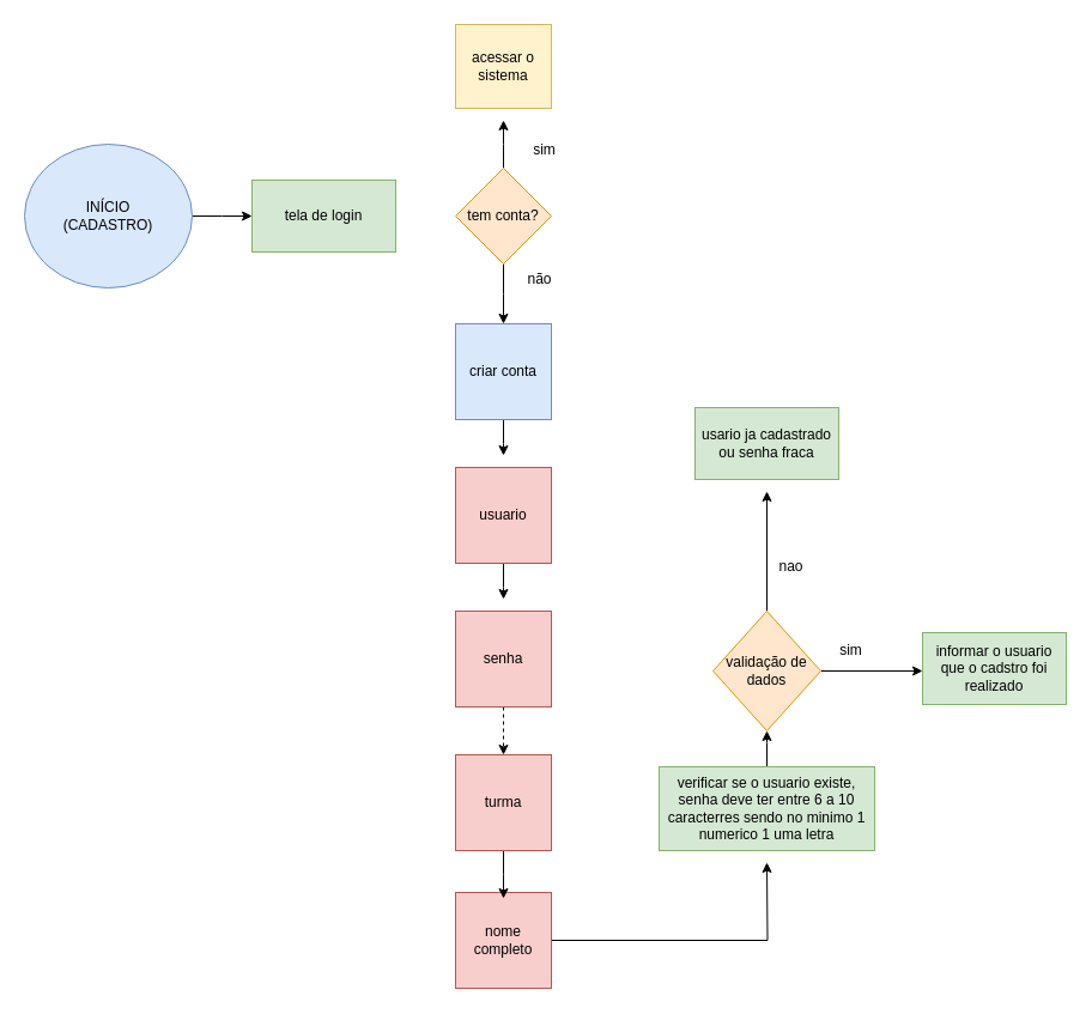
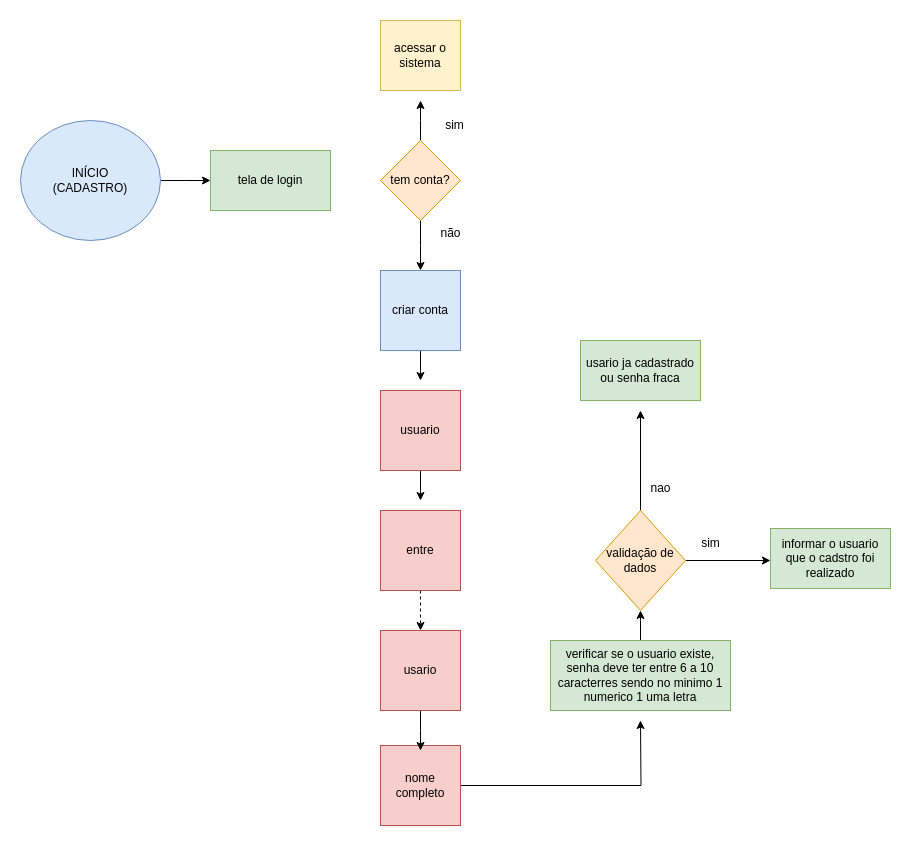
  <mxCell id="0" />
  <mxCell id="1" parent="0" />
  <mxCell id="2" style="edgeStyle=orthogonalEdgeStyle;rounded=0;orthogonalLoop=1;jettySize=auto;html=1;" parent="1" source="3" edge="1"><mxGeometry relative="1" as="geometry"><mxPoint x="210" y="180" as="targetPoint" /></mxGeometry></mxCell>
  <mxCell id="3" value="INÍCIO&lt;div&gt;(CADASTRO)&lt;/div&gt;" style="ellipse;whiteSpace=wrap;html=1;fillColor=#dae8fc;strokeColor=#6c8ebf;" parent="1" vertex="1"><mxGeometry x="20" y="120" width="140" height="120" as="geometry" /></mxCell>
  <mxCell id="4" style="edgeStyle=orthogonalEdgeStyle;rounded=0;orthogonalLoop=1;jettySize=auto;html=1;" parent="1" source="5" edge="1"><mxGeometry relative="1" as="geometry"><mxPoint x="640" y="720" as="targetPoint" /></mxGeometry></mxCell>
  <mxCell id="5" value="nome completo" style="whiteSpace=wrap;html=1;aspect=fixed;fillColor=#f8cecc;strokeColor=#b85450;" parent="1" vertex="1"><mxGeometry x="380" y="745" width="80" height="80" as="geometry" /></mxCell>
  <mxCell id="6" style="edgeStyle=orthogonalEdgeStyle;rounded=0;orthogonalLoop=1;jettySize=auto;html=1;" parent="1" source="7" edge="1"><mxGeometry relative="1" as="geometry"><mxPoint x="420" y="500" as="targetPoint" /></mxGeometry></mxCell>
  <mxCell id="7" value="usuario" style="whiteSpace=wrap;html=1;aspect=fixed;fillColor=#f8cecc;strokeColor=#b85450;" parent="1" vertex="1"><mxGeometry x="380" y="390" width="80" height="80" as="geometry" /></mxCell>
  <mxCell id="8" style="edgeStyle=orthogonalEdgeStyle;rounded=0;orthogonalLoop=1;jettySize=auto;html=1;entryX=0.5;entryY=0;entryDx=0;entryDy=0;dashed=1;" parent="1" source="9" target="11" edge="1"><mxGeometry relative="1" as="geometry" /></mxCell>
- <mxCell id="9" value="senha" style="whiteSpace=wrap;html=1;aspect=fixed;fillColor=#f8cecc;strokeColor=#b85450;" parent="1" vertex="1"><mxGeometry x="380" y="510" width="80" height="80" as="geometry" /></mxCell>
+ <mxCell id="9" value="entre" style="whiteSpace=wrap;html=1;aspect=fixed;fillColor=#f8cecc;strokeColor=#b85450;" parent="1" vertex="1"><mxGeometry x="380" y="510" width="80" height="80" as="geometry" /></mxCell>
  <mxCell id="10" style="edgeStyle=orthogonalEdgeStyle;rounded=0;orthogonalLoop=1;jettySize=auto;html=1;" parent="1" source="11" edge="1"><mxGeometry relative="1" as="geometry"><mxPoint x="420" y="750" as="targetPoint" /></mxGeometry></mxCell>
- <mxCell id="11" value="turma" style="whiteSpace=wrap;html=1;aspect=fixed;fillColor=#f8cecc;strokeColor=#b85450;" parent="1" vertex="1"><mxGeometry x="380" y="630" width="80" height="80" as="geometry" /></mxCell>
+ <mxCell id="11" value="usario" style="whiteSpace=wrap;html=1;aspect=fixed;fillColor=#f8cecc;strokeColor=#b85450;" parent="1" vertex="1"><mxGeometry x="380" y="630" width="80" height="80" as="geometry" /></mxCell>
  <mxCell id="12" style="edgeStyle=orthogonalEdgeStyle;rounded=0;orthogonalLoop=1;jettySize=auto;html=1;" parent="1" source="13" edge="1"><mxGeometry relative="1" as="geometry"><mxPoint x="640" y="610" as="targetPoint" /></mxGeometry></mxCell>
  <mxCell id="13" value="verificar se o usuario existe, senha deve ter entre 6 a 10 caracterres sendo no minimo 1 numerico 1 uma letra" style="rounded=0;whiteSpace=wrap;html=1;fillColor=#d5e8d4;strokeColor=#82b366;" parent="1" vertex="1"><mxGeometry x="550" y="640" width="180" height="70" as="geometry" /></mxCell>
  <mxCell id="14" value="usario ja cadastrado ou senha fraca" style="rounded=0;whiteSpace=wrap;html=1;fillColor=#d5e8d4;strokeColor=#82b366;" parent="1" vertex="1"><mxGeometry x="580" y="340" width="120" height="60" as="geometry" /></mxCell>
  <mxCell id="15" style="edgeStyle=orthogonalEdgeStyle;rounded=0;orthogonalLoop=1;jettySize=auto;html=1;" parent="1" source="17" edge="1"><mxGeometry relative="1" as="geometry"><mxPoint x="640" y="410" as="targetPoint" /></mxGeometry></mxCell>
  <mxCell id="16" style="edgeStyle=orthogonalEdgeStyle;rounded=0;orthogonalLoop=1;jettySize=auto;html=1;exitX=1;exitY=0.5;exitDx=0;exitDy=0;" parent="1" source="17" edge="1"><mxGeometry relative="1" as="geometry"><mxPoint x="770" y="560" as="targetPoint" /></mxGeometry></mxCell>
  <mxCell id="17" value="validação de&lt;div&gt;dados&lt;/div&gt;" style="rhombus;whiteSpace=wrap;html=1;fillColor=#ffe6cc;strokeColor=#d79b00;" parent="1" vertex="1"><mxGeometry x="595" y="510" width="90" height="100" as="geometry" /></mxCell>
  <mxCell id="18" value="tela de login" style="rounded=0;whiteSpace=wrap;html=1;fillColor=#d5e8d4;strokeColor=#82b366;" parent="1" vertex="1"><mxGeometry x="210" y="150" width="120" height="60" as="geometry" /></mxCell>
  <mxCell id="19" style="edgeStyle=orthogonalEdgeStyle;rounded=0;orthogonalLoop=1;jettySize=auto;html=1;exitX=0.5;exitY=1;exitDx=0;exitDy=0;" parent="1" source="21" edge="1"><mxGeometry relative="1" as="geometry"><mxPoint x="420" y="270" as="targetPoint" /></mxGeometry></mxCell>
  <mxCell id="20" style="edgeStyle=orthogonalEdgeStyle;rounded=0;orthogonalLoop=1;jettySize=auto;html=1;exitX=0.5;exitY=0;exitDx=0;exitDy=0;" parent="1" source="21" edge="1"><mxGeometry relative="1" as="geometry"><mxPoint x="420" y="100" as="targetPoint" /></mxGeometry></mxCell>
  <mxCell id="21" value="tem conta?" style="rhombus;whiteSpace=wrap;html=1;fillColor=#ffe6cc;strokeColor=#d79b00;" parent="1" vertex="1"><mxGeometry x="380" y="140" width="80" height="80" as="geometry" /></mxCell>
  <mxCell id="22" value="sim" style="text;html=1;align=center;verticalAlign=middle;resizable=0;points=[];autosize=1;strokeColor=none;fillColor=none;" parent="1" vertex="1"><mxGeometry x="434" y="110" width="40" height="30" as="geometry" /></mxCell>
  <mxCell id="23" value="não" style="text;html=1;align=center;verticalAlign=middle;resizable=0;points=[];autosize=1;strokeColor=none;fillColor=none;" parent="1" vertex="1"><mxGeometry x="430" y="218" width="40" height="30" as="geometry" /></mxCell>
  <mxCell id="24" style="edgeStyle=orthogonalEdgeStyle;rounded=0;orthogonalLoop=1;jettySize=auto;html=1;" parent="1" source="25" edge="1"><mxGeometry relative="1" as="geometry"><mxPoint x="420" y="380" as="targetPoint" /></mxGeometry></mxCell>
  <mxCell id="25" value="criar conta" style="whiteSpace=wrap;html=1;aspect=fixed;fillColor=#dae8fc;strokeColor=#6c8ebf;" parent="1" vertex="1"><mxGeometry x="380" y="270" width="80" height="80" as="geometry" /></mxCell>
  <mxCell id="26" value="acessar o sistema" style="whiteSpace=wrap;html=1;fillColor=#fff2cc;strokeColor=#d6b656;" parent="1" vertex="1"><mxGeometry x="380" y="20" width="80" height="70" as="geometry" /></mxCell>
  <mxCell id="27" value="sim" style="text;html=1;align=center;verticalAlign=middle;resizable=0;points=[];autosize=1;strokeColor=none;fillColor=none;" parent="1" vertex="1"><mxGeometry x="690" y="528" width="40" height="30" as="geometry" /></mxCell>
- <mxCell id="28" value="nao" style="text;html=1;align=center;verticalAlign=middle;resizable=0;points=[];autosize=1;strokeColor=none;fillColor=none;" parent="1" vertex="1"><mxGeometry x="640" y="458" width="40" height="30" as="geometry" /></mxCell>
+ <mxCell id="28" value="nao" style="text;html=1;align=center;verticalAlign=middle;resizable=0;points=[];autosize=1;strokeColor=none;fillColor=none;" parent="1" vertex="1"><mxGeometry x="640" y="473" width="40" height="30" as="geometry" /></mxCell>
  <mxCell id="29" value="informar o usuario que o cadstro foi realizado" style="rounded=0;whiteSpace=wrap;html=1;fillColor=#d5e8d4;strokeColor=#82b366;" parent="1" vertex="1"><mxGeometry x="770" y="528" width="120" height="60" as="geometry" /></mxCell>
